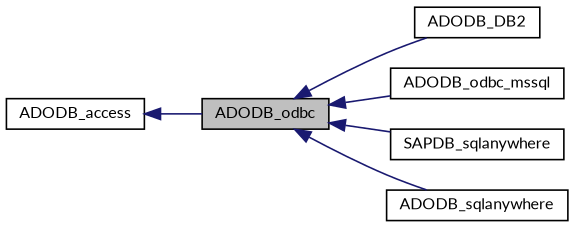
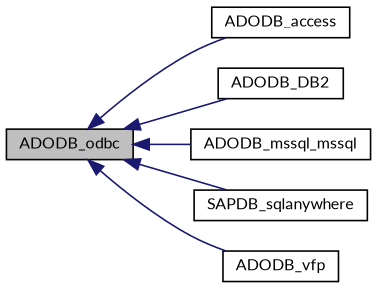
  digraph {
    fontname=Lato
    rankdir=LR
    node [color=black fontname=Lato fontsize=10 shape=record]
    edge [color=midnightblue dir=back fontname=Lato fontsize=10 labelfontname="FreeSans.ttf" labelfontsize=10 style=solid]
    n1 [fillcolor=grey75 fontcolor=black height=0.2 label=ADODB_odbc style=filled width=0.4]
    n2 [height=0.2 label=ADODB_access width=0.4]
    n3 [height=0.2 label=ADODB_DB2 width=0.4]
-   n4 [height=0.2 label=ADODB_odbc_mssql width=0.4]
+   n4 [height=0.2 label=ADODB_mssql_mssql width=0.4]
    n5 [height=0.2 label=SAPDB_sqlanywhere width=0.4]
-   n6 [height=0.2 label=ADODB_sqlanywhere width=0.4]
-   n2 -> n1
+   n6 [height=0.2 label=ADODB_vfp width=0.4]
+   n1 -> n2
    n1 -> n3
    n1 -> n4
    n1 -> n5
    n1 -> n6
  }
